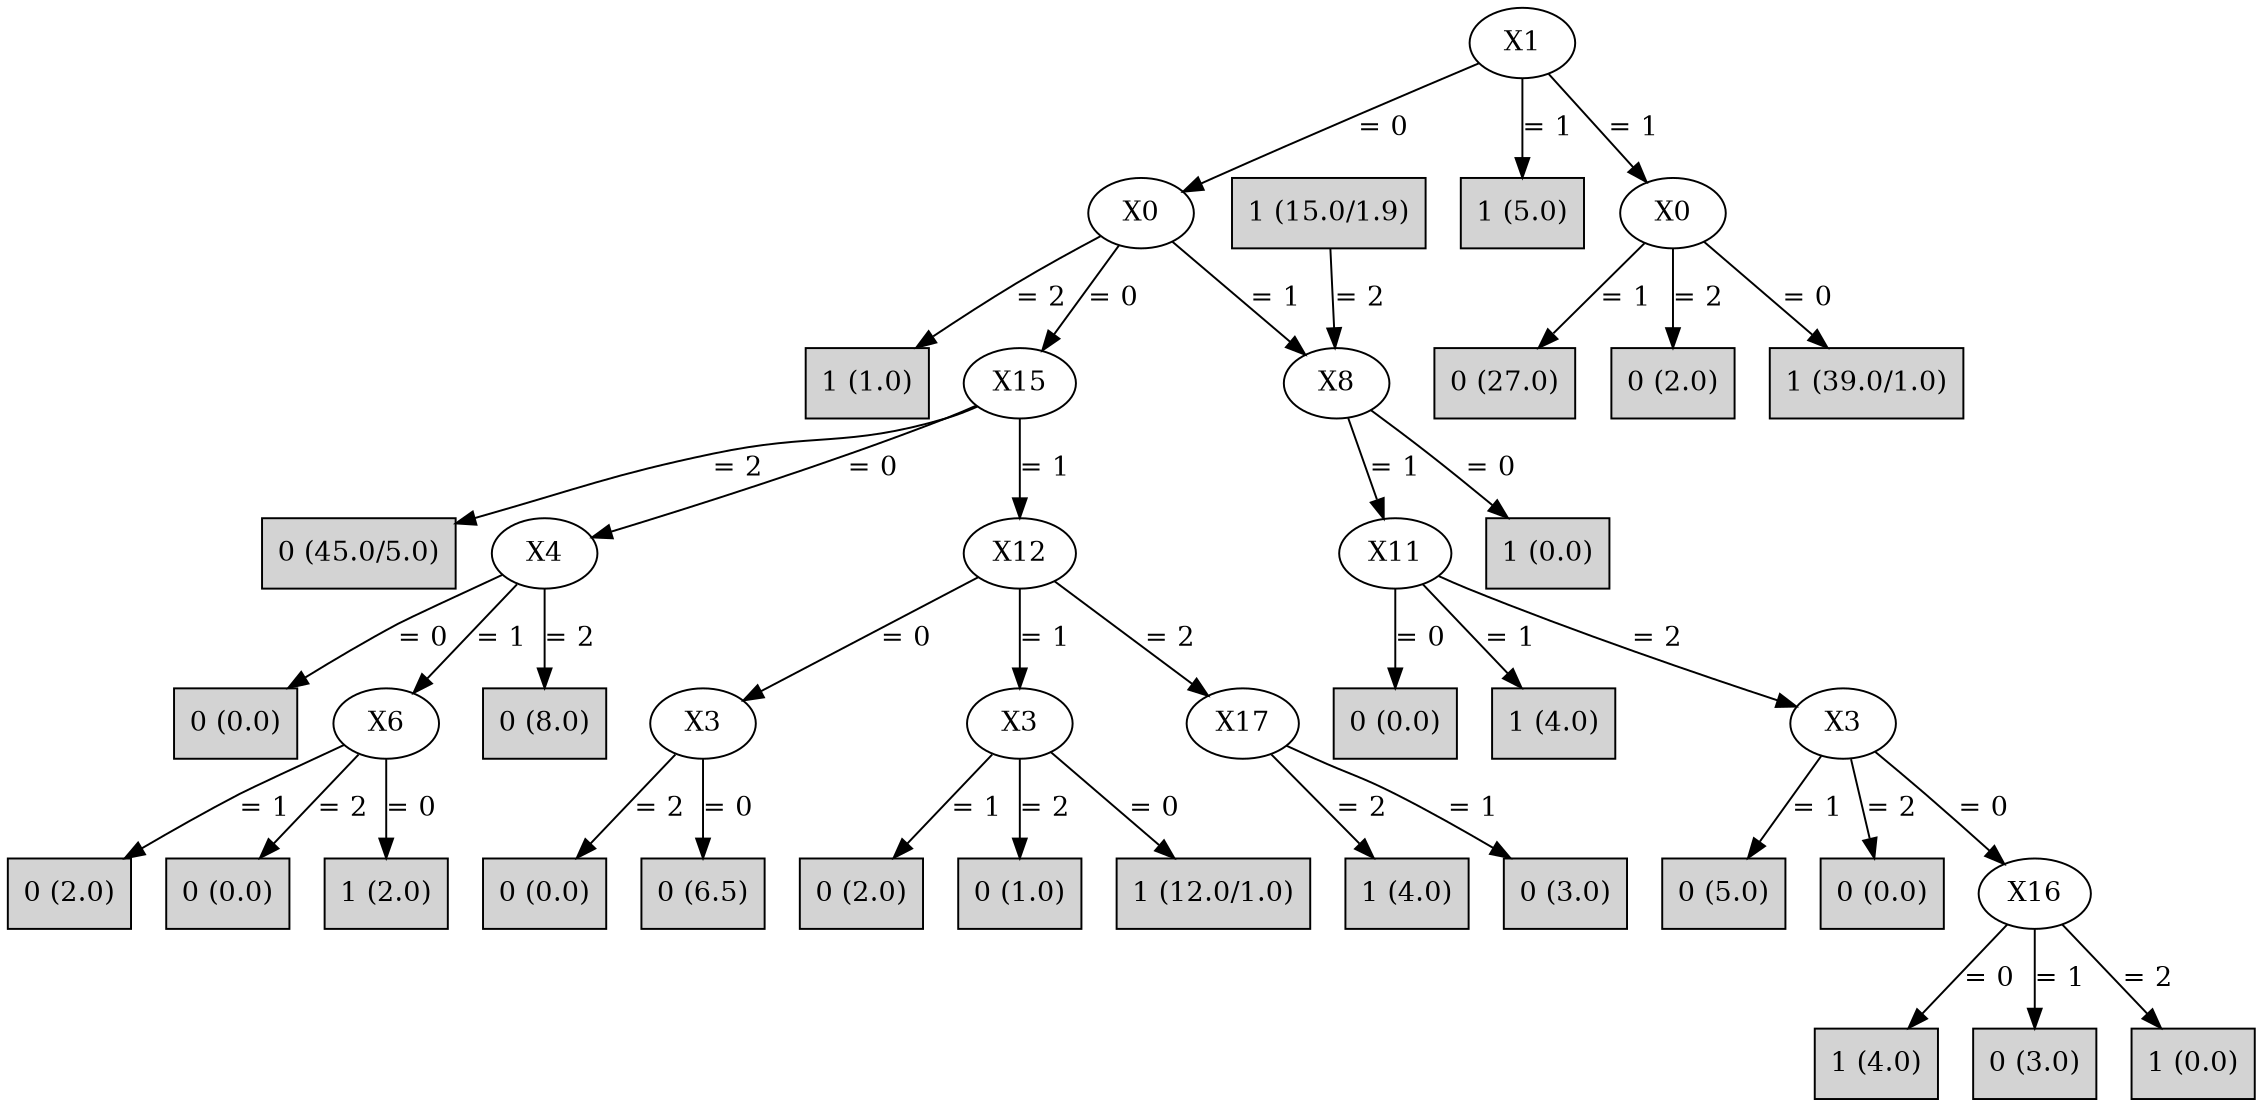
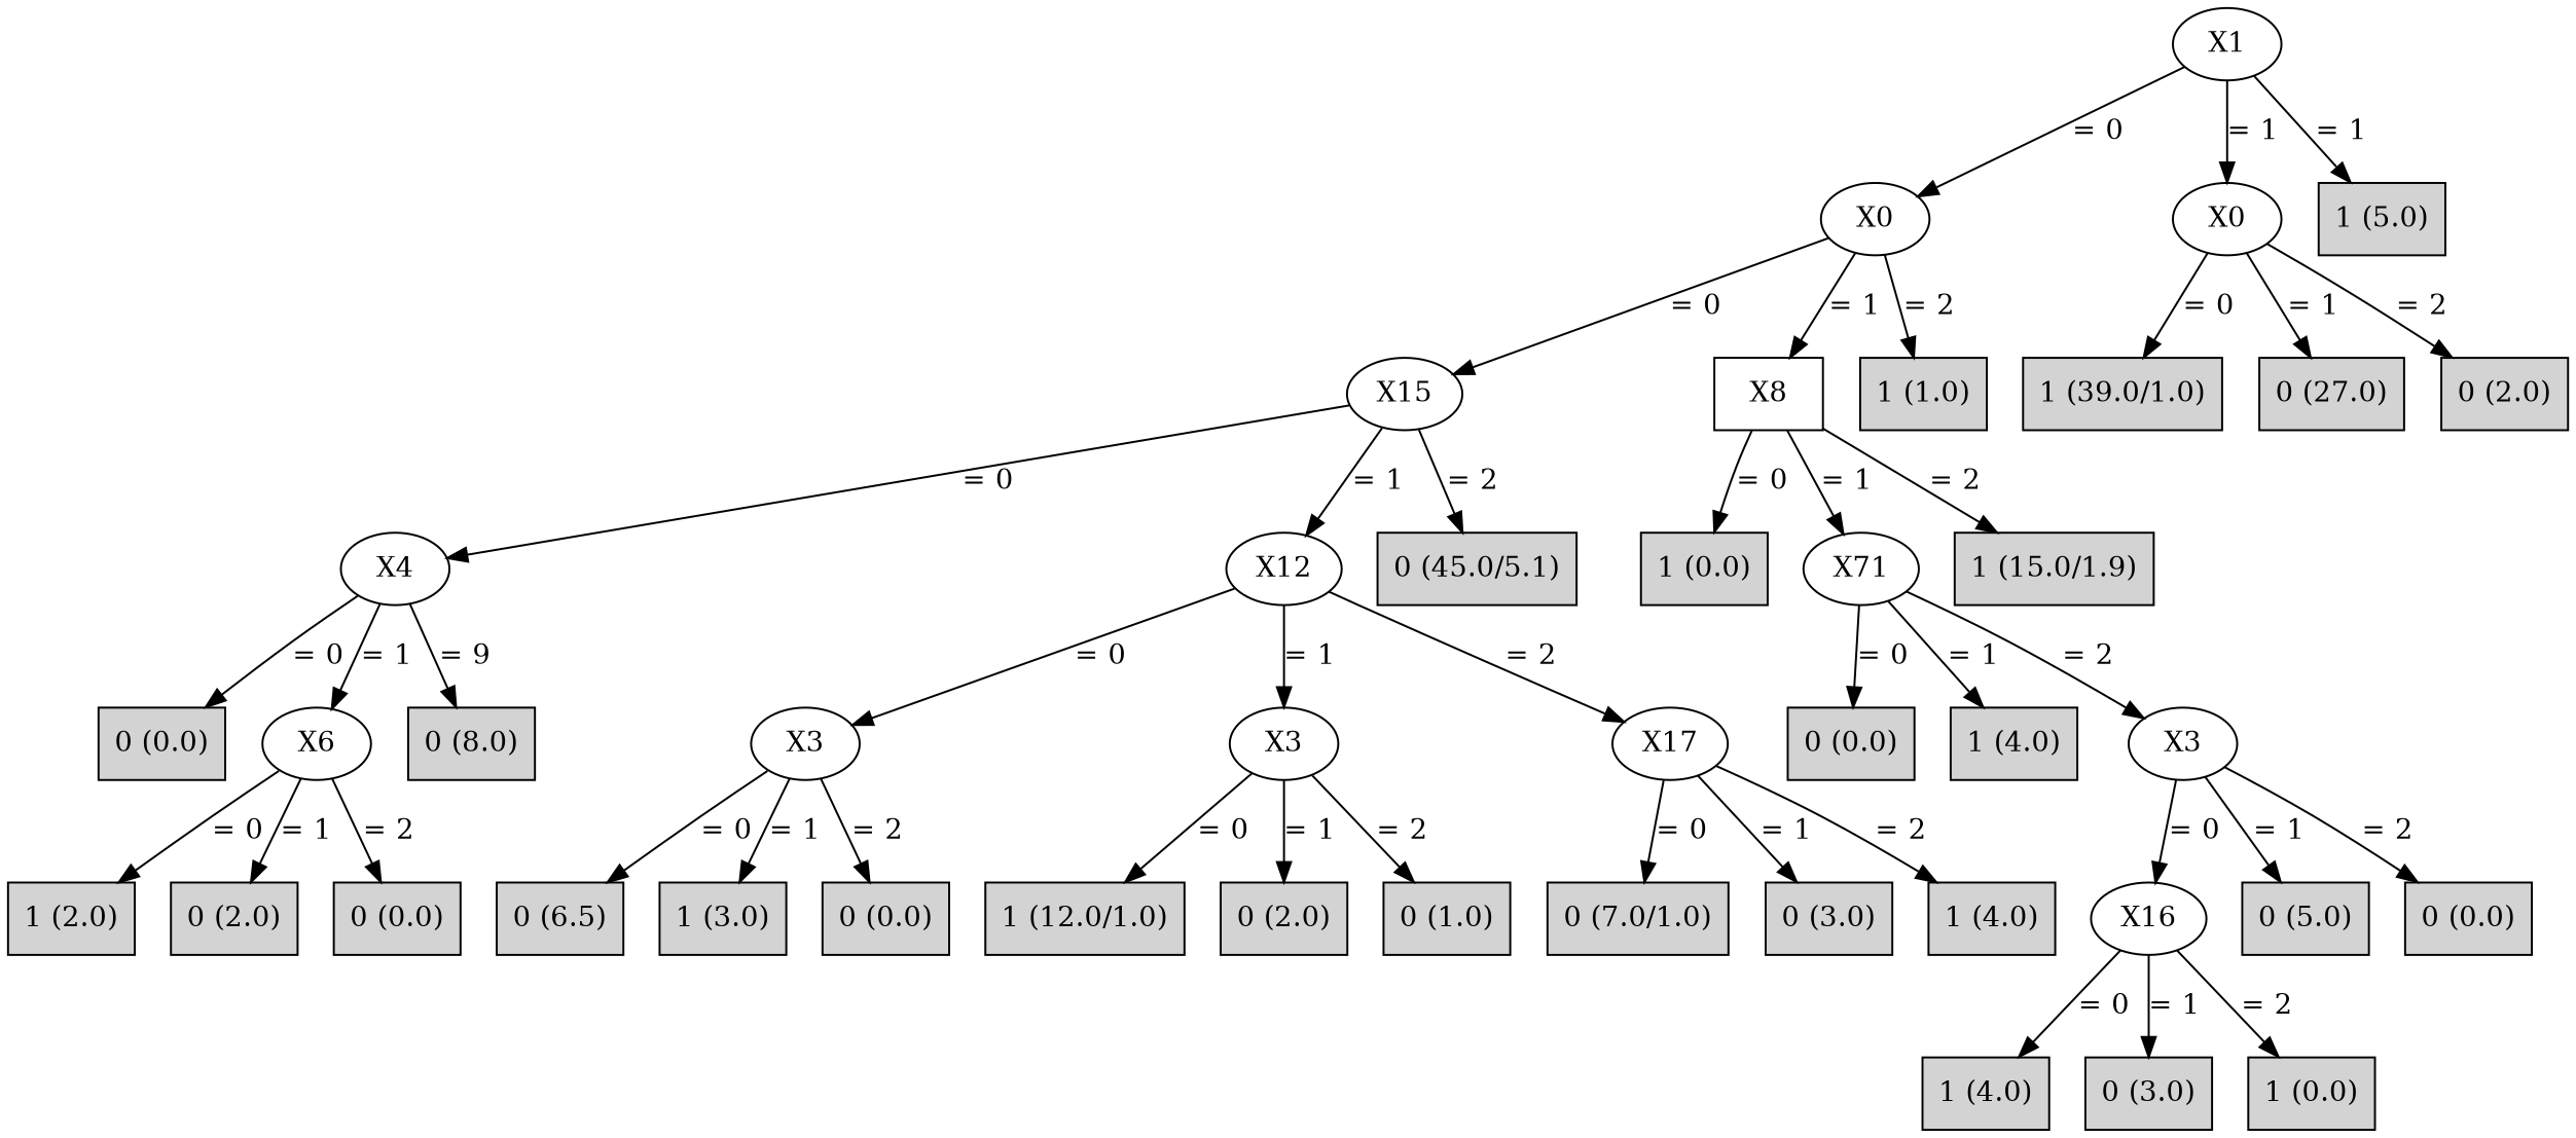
  digraph {
    fontname="DejaVu Serif"
    node [fontname="DejaVu Serif" shape=box style=filled]
    edge [fontname="DejaVu Serif"]
    n1 [label=X1 shape="" style=""]
    n2 [label=X0 shape="" style=""]
    n3 [label=X0 shape="" style=""]
    n4 [label="1 (5.0)"]
    n5 [label=X15 shape="" style=""]
-   n6 [label=X8 shape="" style=""]
+   n6 [label=X8 style=""]
    n7 [label="1 (1.0)"]
    n8 [label="1 (39.0/1.0)"]
    n9 [label="0 (27.0)"]
    n10 [label="0 (2.0)"]
    n11 [label=X4 shape="" style=""]
    n12 [label=X12 shape="" style=""]
-   n13 [label="0 (45.0/5.0)"]
+   n13 [label="0 (45.0/5.1)"]
    n14 [label="1 (0.0)"]
-   n15 [label=X11 shape="" style=""]
+   n15 [label=X71 shape="" style=""]
    n16 [label="1 (15.0/1.9)"]
    n17 [label="0 (0.0)"]
    n18 [label=X6 shape="" style=""]
    n19 [label="0 (8.0)"]
    n20 [label=X3 shape="" style=""]
    n21 [label=X3 shape="" style=""]
    n22 [label=X17 shape="" style=""]
    n23 [label="1 (2.0)"]
    n24 [label="0 (2.0)"]
    n25 [label="0 (0.0)"]
    n26 [label="0 (6.5)"]
+   n27 [label="1 (3.0)"]
    n28 [label="0 (0.0)"]
    n29 [label="1 (12.0/1.0)"]
    n30 [label="0 (2.0)"]
    n31 [label="0 (1.0)"]
+   n32 [label="0 (7.0/1.0)"]
    n33 [label="0 (3.0)"]
    n34 [label="1 (4.0)"]
    n35 [label="0 (0.0)"]
    n36 [label="1 (4.0)"]
    n37 [label=X3 shape="" style=""]
    n38 [label=X16 shape="" style=""]
    n39 [label="0 (5.0)"]
    n40 [label="0 (0.0)"]
    n41 [label="1 (4.0)"]
    n42 [label="0 (3.0)"]
    n43 [label="1 (0.0)"]
    n1 -> n2 [label="= 0"]
    n1 -> n3 [label="= 1"]
    n1 -> n4 [label="= 1"]
    n2 -> n5 [label="= 0"]
    n2 -> n6 [label="= 1"]
    n2 -> n7 [label="= 2"]
    n3 -> n8 [label="= 0"]
    n3 -> n9 [label="= 1"]
    n3 -> n10 [label="= 2"]
    n5 -> n11 [label="= 0"]
    n5 -> n12 [label="= 1"]
    n5 -> n13 [label="= 2"]
    n6 -> n14 [label="= 0"]
    n6 -> n15 [label="= 1"]
-   n16 -> n6 [label="= 2"]
+   n6 -> n16 [label="= 2"]
    n11 -> n17 [label="= 0"]
    n11 -> n18 [label="= 1"]
-   n11 -> n19 [label="= 2"]
+   n11 -> n19 [label="= 9"]
    n12 -> n20 [label="= 0"]
    n12 -> n21 [label="= 1"]
    n12 -> n22 [label="= 2"]
    n15 -> n35 [label="= 0"]
    n15 -> n36 [label="= 1"]
    n15 -> n37 [label="= 2"]
    n18 -> n23 [label="= 0"]
    n18 -> n24 [label="= 1"]
    n18 -> n25 [label="= 2"]
    n20 -> n26 [label="= 0"]
+   n20 -> n27 [label="= 1"]
    n20 -> n28 [label="= 2"]
    n21 -> n29 [label="= 0"]
    n21 -> n30 [label="= 1"]
    n21 -> n31 [label="= 2"]
+   n22 -> n32 [label="= 0"]
    n22 -> n33 [label="= 1"]
    n22 -> n34 [label="= 2"]
    n37 -> n38 [label="= 0"]
    n37 -> n39 [label="= 1"]
    n37 -> n40 [label="= 2"]
    n38 -> n41 [label="= 0"]
    n38 -> n42 [label="= 1"]
    n38 -> n43 [label="= 2"]
  }
